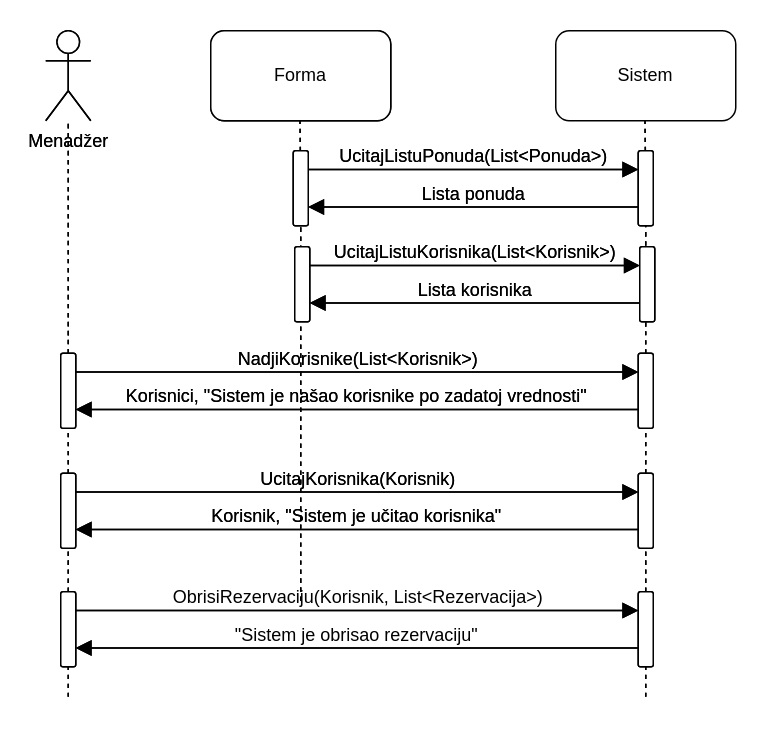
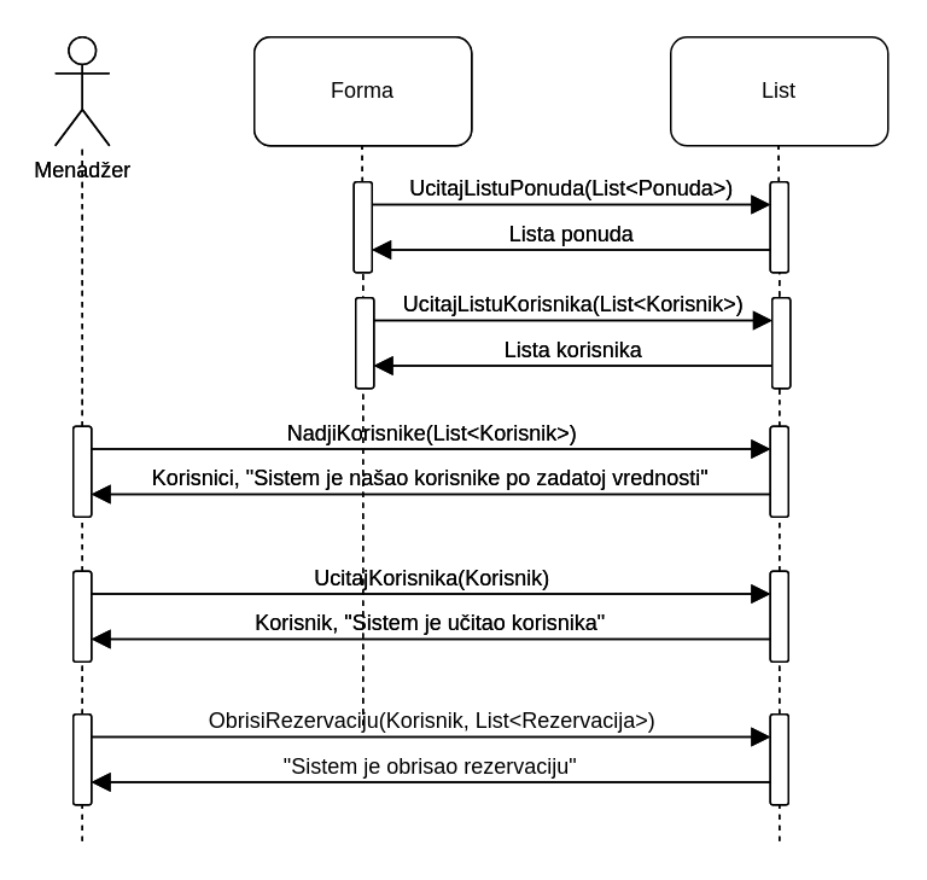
  <mxCell id="0" />
  <mxCell id="1" parent="0" />
  <mxCell id="2" value="Menadžer" style="shape=umlActor;verticalLabelPosition=bottom;verticalAlign=top;html=1;outlineConnect=0;" parent="1" vertex="1"><mxGeometry x="30" y="20" width="30" height="60" as="geometry" /></mxCell>
  <mxCell id="3" value="" style="endArrow=none;dashed=1;html=1;rounded=0;fontSize=12;startSize=8;endSize=8;curved=1;" parent="1" source="23" edge="1"><mxGeometry width="50" height="50" relative="1" as="geometry"><mxPoint x="45" y="500" as="sourcePoint" /><mxPoint x="45" y="80" as="targetPoint" /></mxGeometry></mxCell>
  <mxCell id="4" value="Forma" style="rounded=1;whiteSpace=wrap;html=1;" parent="1" vertex="1"><mxGeometry x="140" y="20" width="120" height="60" as="geometry" /></mxCell>
- <mxCell id="5" value="Sistem" style="rounded=1;whiteSpace=wrap;html=1;" parent="1" vertex="1"><mxGeometry x="370" y="20" width="120" height="60" as="geometry" /></mxCell>
+ <mxCell id="5" value="List" style="rounded=1;whiteSpace=wrap;html=1;" parent="1" vertex="1"><mxGeometry x="370" y="20" width="120" height="60" as="geometry" /></mxCell>
  <mxCell id="6" value="" style="endArrow=none;dashed=1;html=1;rounded=0;fontSize=12;startSize=8;endSize=8;curved=1;" parent="1" source="8" edge="1"><mxGeometry width="50" height="50" relative="1" as="geometry"><mxPoint x="199.5" y="330" as="sourcePoint" /><mxPoint x="199.5" y="80" as="targetPoint" /></mxGeometry></mxCell>
  <mxCell id="7" value="" style="endArrow=none;dashed=1;html=1;rounded=0;fontSize=12;startSize=8;endSize=8;curved=1;" parent="1" source="10" edge="1"><mxGeometry width="50" height="50" relative="1" as="geometry"><mxPoint x="429.5" y="330" as="sourcePoint" /><mxPoint x="429.5" y="80" as="targetPoint" /></mxGeometry></mxCell>
  <mxCell id="8" value="" style="rounded=1;whiteSpace=wrap;html=1;rotation=-90;" parent="1" vertex="1"><mxGeometry x="175" y="120" width="50" height="10" as="geometry" /></mxCell>
  <mxCell id="9" value="" style="endArrow=none;dashed=1;html=1;rounded=0;fontSize=12;startSize=8;endSize=8;curved=1;" parent="1" source="12" target="10" edge="1"><mxGeometry width="50" height="50" relative="1" as="geometry"><mxPoint x="429.5" y="330" as="sourcePoint" /><mxPoint x="429.5" y="80" as="targetPoint" /></mxGeometry></mxCell>
  <mxCell id="10" value="" style="rounded=1;whiteSpace=wrap;html=1;rotation=-90;" parent="1" vertex="1"><mxGeometry x="405" y="120" width="50" height="10" as="geometry" /></mxCell>
  <mxCell id="11" value="" style="endArrow=none;dashed=1;html=1;rounded=0;fontSize=12;startSize=8;endSize=8;curved=1;" parent="1" source="15" target="12" edge="1"><mxGeometry width="50" height="50" relative="1" as="geometry"><mxPoint x="429.5" y="385" as="sourcePoint" /><mxPoint x="430" y="205" as="targetPoint" /></mxGeometry></mxCell>
  <mxCell id="12" value="" style="rounded=1;whiteSpace=wrap;html=1;rotation=-90;" parent="1" vertex="1"><mxGeometry x="405" y="255" width="50" height="10" as="geometry" /></mxCell>
  <mxCell id="13" value="" style="endArrow=none;dashed=1;html=1;rounded=0;fontSize=12;startSize=8;endSize=8;curved=1;entryX=0;entryY=0.5;entryDx=0;entryDy=0;" parent="1" target="8" edge="1"><mxGeometry width="50" height="50" relative="1" as="geometry"><mxPoint x="200" y="400" as="sourcePoint" /><mxPoint x="200" y="310" as="targetPoint" /></mxGeometry></mxCell>
  <mxCell id="14" value="" style="endArrow=none;dashed=1;html=1;rounded=0;fontSize=12;startSize=8;endSize=8;curved=1;exitX=1;exitY=0.5;exitDx=0;exitDy=0;" parent="1" source="27" target="15" edge="1"><mxGeometry width="50" height="50" relative="1" as="geometry"><mxPoint x="430" y="385" as="sourcePoint" /><mxPoint x="430" y="285" as="targetPoint" /></mxGeometry></mxCell>
  <mxCell id="15" value="" style="rounded=1;whiteSpace=wrap;html=1;rotation=-90;" parent="1" vertex="1"><mxGeometry x="405" y="335" width="50" height="10" as="geometry" /></mxCell>
  <mxCell id="16" value="UcitajListuPonuda(List&amp;lt;Ponuda&amp;gt;)" style="html=1;verticalAlign=bottom;labelBackgroundColor=none;endArrow=block;endFill=1;rounded=0;fontSize=12;startSize=8;endSize=8;curved=1;entryX=0.75;entryY=0;entryDx=0;entryDy=0;exitX=0.75;exitY=1;exitDx=0;exitDy=0;" parent="1" source="8" target="10" edge="1"><mxGeometry width="160" relative="1" as="geometry"><mxPoint x="210" y="120" as="sourcePoint" /><mxPoint x="370" y="120" as="targetPoint" /></mxGeometry></mxCell>
  <mxCell id="17" value="Lista ponuda" style="html=1;verticalAlign=bottom;labelBackgroundColor=none;endArrow=block;endFill=1;rounded=0;fontSize=12;startSize=8;endSize=8;curved=1;entryX=0.25;entryY=1;entryDx=0;entryDy=0;exitX=0.25;exitY=0;exitDx=0;exitDy=0;" parent="1" source="10" target="8" edge="1"><mxGeometry width="160" relative="1" as="geometry"><mxPoint x="420" y="130" as="sourcePoint" /><mxPoint x="580" y="130" as="targetPoint" /></mxGeometry></mxCell>
  <mxCell id="18" value="NadjiKorisnike(List&amp;lt;Korisnik&amp;gt;)" style="html=1;verticalAlign=bottom;labelBackgroundColor=none;endArrow=block;endFill=1;rounded=0;fontSize=12;startSize=8;endSize=8;curved=1;entryX=0.75;entryY=0;entryDx=0;entryDy=0;exitX=0.75;exitY=1;exitDx=0;exitDy=0;" parent="1" source="23" target="12" edge="1"><mxGeometry x="0.003" width="160" relative="1" as="geometry"><mxPoint x="205" y="247.5" as="sourcePoint" /><mxPoint x="430" y="254" as="targetPoint" /><mxPoint as="offset" /></mxGeometry></mxCell>
  <mxCell id="19" value="Korisnici, &quot;Sistem je našao korisnike po zadatoj vrednosti&quot;" style="html=1;verticalAlign=bottom;labelBackgroundColor=none;endArrow=block;endFill=1;rounded=0;fontSize=12;startSize=8;endSize=8;curved=1;entryX=0.25;entryY=1;entryDx=0;entryDy=0;exitX=0.25;exitY=0;exitDx=0;exitDy=0;" parent="1" source="12" target="23" edge="1"><mxGeometry x="0.003" width="160" relative="1" as="geometry"><mxPoint x="420" y="275" as="sourcePoint" /><mxPoint x="205" y="272.5" as="targetPoint" /><mxPoint as="offset" /></mxGeometry></mxCell>
  <mxCell id="20" value="UcitajKorisnika(Korisnik)" style="html=1;verticalAlign=bottom;labelBackgroundColor=none;endArrow=block;endFill=1;rounded=0;fontSize=12;startSize=8;endSize=8;curved=1;entryX=0.75;entryY=0;entryDx=0;entryDy=0;exitX=0.75;exitY=1;exitDx=0;exitDy=0;" parent="1" source="25" target="15" edge="1"><mxGeometry width="160" relative="1" as="geometry"><mxPoint x="205" y="327.5" as="sourcePoint" /><mxPoint x="430" y="325" as="targetPoint" /></mxGeometry></mxCell>
  <mxCell id="21" value="Korisnik, &quot;Sistem je učitao korisnika&quot;" style="html=1;verticalAlign=bottom;labelBackgroundColor=none;endArrow=block;endFill=1;rounded=0;fontSize=12;startSize=8;endSize=8;curved=1;entryX=0.25;entryY=1;entryDx=0;entryDy=0;exitX=0.25;exitY=0;exitDx=0;exitDy=0;" parent="1" source="15" target="25" edge="1"><mxGeometry width="160" relative="1" as="geometry"><mxPoint x="420" y="355" as="sourcePoint" /><mxPoint x="205" y="352.5" as="targetPoint" /></mxGeometry></mxCell>
  <mxCell id="22" value="" style="endArrow=none;dashed=1;html=1;rounded=0;fontSize=12;startSize=8;endSize=8;curved=1;" parent="1" source="25" target="23" edge="1"><mxGeometry width="50" height="50" relative="1" as="geometry"><mxPoint x="45" y="425" as="sourcePoint" /><mxPoint x="45" y="135" as="targetPoint" /></mxGeometry></mxCell>
  <mxCell id="23" value="" style="rounded=1;whiteSpace=wrap;html=1;rotation=-90;" parent="1" vertex="1"><mxGeometry x="20" y="255" width="50" height="10" as="geometry" /></mxCell>
  <mxCell id="24" value="" style="endArrow=none;dashed=1;html=1;rounded=0;fontSize=12;startSize=8;endSize=8;curved=1;exitX=1;exitY=0.5;exitDx=0;exitDy=0;" parent="1" source="31" target="25" edge="1"><mxGeometry width="50" height="50" relative="1" as="geometry"><mxPoint x="45" y="385" as="sourcePoint" /><mxPoint x="45" y="285" as="targetPoint" /></mxGeometry></mxCell>
  <mxCell id="25" value="" style="rounded=1;whiteSpace=wrap;html=1;rotation=-90;" parent="1" vertex="1"><mxGeometry x="20" y="335" width="50" height="10" as="geometry" /></mxCell>
  <mxCell id="26" value="" style="endArrow=none;dashed=1;html=1;rounded=0;fontSize=12;startSize=8;endSize=8;curved=1;" parent="1" target="27" edge="1"><mxGeometry width="50" height="50" relative="1" as="geometry"><mxPoint x="430" y="464" as="sourcePoint" /><mxPoint x="430" y="364" as="targetPoint" /></mxGeometry></mxCell>
  <mxCell id="27" value="" style="rounded=1;whiteSpace=wrap;html=1;rotation=-90;" parent="1" vertex="1"><mxGeometry x="405" y="414" width="50" height="10" as="geometry" /></mxCell>
  <mxCell id="28" value="ObrisiRezervaciju(Korisnik, List&amp;lt;Rezervacija&amp;gt;)" style="html=1;verticalAlign=bottom;labelBackgroundColor=none;endArrow=block;endFill=1;rounded=0;fontSize=12;startSize=8;endSize=8;curved=1;entryX=0.75;entryY=0;entryDx=0;entryDy=0;exitX=0.75;exitY=1;exitDx=0;exitDy=0;" parent="1" source="31" target="27" edge="1"><mxGeometry width="160" relative="1" as="geometry"><mxPoint x="205" y="406.5" as="sourcePoint" /><mxPoint x="430" y="404" as="targetPoint" /></mxGeometry></mxCell>
  <mxCell id="29" value="&quot;Sistem je obrisao rezervaciju&quot;" style="html=1;verticalAlign=bottom;labelBackgroundColor=none;endArrow=block;endFill=1;rounded=0;fontSize=12;startSize=8;endSize=8;curved=1;entryX=0.25;entryY=1;entryDx=0;entryDy=0;exitX=0.25;exitY=0;exitDx=0;exitDy=0;" parent="1" source="27" target="31" edge="1"><mxGeometry width="160" relative="1" as="geometry"><mxPoint x="420" y="434" as="sourcePoint" /><mxPoint x="205" y="431.5" as="targetPoint" /></mxGeometry></mxCell>
  <mxCell id="30" value="" style="endArrow=none;dashed=1;html=1;rounded=0;fontSize=12;startSize=8;endSize=8;curved=1;" parent="1" target="31" edge="1"><mxGeometry width="50" height="50" relative="1" as="geometry"><mxPoint x="45" y="464" as="sourcePoint" /><mxPoint x="45" y="364" as="targetPoint" /></mxGeometry></mxCell>
  <mxCell id="31" value="" style="rounded=1;whiteSpace=wrap;html=1;rotation=-90;" parent="1" vertex="1"><mxGeometry x="20" y="414" width="50" height="10" as="geometry" /></mxCell>
  <mxCell id="32" value="" style="rounded=1;whiteSpace=wrap;html=1;rotation=-90;" parent="1" vertex="1"><mxGeometry x="176" y="184" width="50" height="10" as="geometry" /></mxCell>
  <mxCell id="33" value="" style="rounded=1;whiteSpace=wrap;html=1;rotation=-90;" parent="1" vertex="1"><mxGeometry x="406" y="184" width="50" height="10" as="geometry" /></mxCell>
  <mxCell id="34" value="UcitajListuKorisnika(List&amp;lt;Korisnik&amp;gt;)" style="html=1;verticalAlign=bottom;labelBackgroundColor=none;endArrow=block;endFill=1;rounded=0;fontSize=12;startSize=8;endSize=8;curved=1;entryX=0.75;entryY=0;entryDx=0;entryDy=0;exitX=0.75;exitY=1;exitDx=0;exitDy=0;" parent="1" source="32" target="33" edge="1"><mxGeometry width="160" relative="1" as="geometry"><mxPoint x="211" y="184" as="sourcePoint" /><mxPoint x="371" y="184" as="targetPoint" /></mxGeometry></mxCell>
  <mxCell id="35" value="Lista korisnika" style="html=1;verticalAlign=bottom;labelBackgroundColor=none;endArrow=block;endFill=1;rounded=0;fontSize=12;startSize=8;endSize=8;curved=1;entryX=0.25;entryY=1;entryDx=0;entryDy=0;exitX=0.25;exitY=0;exitDx=0;exitDy=0;" parent="1" source="33" target="32" edge="1"><mxGeometry width="160" relative="1" as="geometry"><mxPoint x="421" y="194" as="sourcePoint" /><mxPoint x="581" y="194" as="targetPoint" /></mxGeometry></mxCell>
  <mxCell id="36" value="Menadžer" style="shape=umlActor;verticalLabelPosition=bottom;verticalAlign=top;html=1;outlineConnect=0;" parent="1" vertex="1"><mxGeometry x="30" y="20" width="30" height="60" as="geometry" /></mxCell>
  <mxCell id="37" value="" style="endArrow=none;dashed=1;html=1;rounded=0;fontSize=12;startSize=8;endSize=8;curved=1;" parent="1" source="56" edge="1"><mxGeometry width="50" height="50" relative="1" as="geometry"><mxPoint x="45" y="500" as="sourcePoint" /><mxPoint x="45" y="80" as="targetPoint" /></mxGeometry></mxCell>
  <mxCell id="38" value="Forma" style="rounded=1;whiteSpace=wrap;html=1;" parent="1" vertex="1"><mxGeometry x="140" y="20" width="120" height="60" as="geometry" /></mxCell>
  <mxCell id="39" value="" style="endArrow=none;dashed=1;html=1;rounded=0;fontSize=12;startSize=8;endSize=8;curved=1;" parent="1" source="41" edge="1"><mxGeometry width="50" height="50" relative="1" as="geometry"><mxPoint x="199.5" y="330" as="sourcePoint" /><mxPoint x="199.5" y="80" as="targetPoint" /></mxGeometry></mxCell>
  <mxCell id="40" value="" style="endArrow=none;dashed=1;html=1;rounded=0;fontSize=12;startSize=8;endSize=8;curved=1;" parent="1" source="43" edge="1"><mxGeometry width="50" height="50" relative="1" as="geometry"><mxPoint x="429.5" y="330" as="sourcePoint" /><mxPoint x="429.5" y="80" as="targetPoint" /></mxGeometry></mxCell>
  <mxCell id="41" value="" style="rounded=1;whiteSpace=wrap;html=1;rotation=-90;" parent="1" vertex="1"><mxGeometry x="175" y="120" width="50" height="10" as="geometry" /></mxCell>
  <mxCell id="42" value="" style="endArrow=none;dashed=1;html=1;rounded=0;fontSize=12;startSize=8;endSize=8;curved=1;" parent="1" source="45" target="43" edge="1"><mxGeometry width="50" height="50" relative="1" as="geometry"><mxPoint x="429.5" y="330" as="sourcePoint" /><mxPoint x="429.5" y="80" as="targetPoint" /></mxGeometry></mxCell>
  <mxCell id="43" value="" style="rounded=1;whiteSpace=wrap;html=1;rotation=-90;" parent="1" vertex="1"><mxGeometry x="405" y="120" width="50" height="10" as="geometry" /></mxCell>
  <mxCell id="44" value="" style="endArrow=none;dashed=1;html=1;rounded=0;fontSize=12;startSize=8;endSize=8;curved=1;" parent="1" source="48" target="45" edge="1"><mxGeometry width="50" height="50" relative="1" as="geometry"><mxPoint x="429.5" y="385" as="sourcePoint" /><mxPoint x="430" y="205" as="targetPoint" /></mxGeometry></mxCell>
  <mxCell id="45" value="" style="rounded=1;whiteSpace=wrap;html=1;rotation=-90;" parent="1" vertex="1"><mxGeometry x="405" y="255" width="50" height="10" as="geometry" /></mxCell>
  <mxCell id="46" value="" style="endArrow=none;dashed=1;html=1;rounded=0;fontSize=12;startSize=8;endSize=8;curved=1;entryX=0;entryY=0.5;entryDx=0;entryDy=0;" parent="1" target="41" edge="1"><mxGeometry width="50" height="50" relative="1" as="geometry"><mxPoint x="200" y="400" as="sourcePoint" /><mxPoint x="200" y="310" as="targetPoint" /></mxGeometry></mxCell>
  <mxCell id="47" value="" style="endArrow=none;dashed=1;html=1;rounded=0;fontSize=12;startSize=8;endSize=8;curved=1;exitX=1;exitY=0.5;exitDx=0;exitDy=0;" parent="1" source="60" target="48" edge="1"><mxGeometry width="50" height="50" relative="1" as="geometry"><mxPoint x="430" y="385" as="sourcePoint" /><mxPoint x="430" y="285" as="targetPoint" /></mxGeometry></mxCell>
  <mxCell id="48" value="" style="rounded=1;whiteSpace=wrap;html=1;rotation=-90;" parent="1" vertex="1"><mxGeometry x="405" y="335" width="50" height="10" as="geometry" /></mxCell>
  <mxCell id="49" value="UcitajListuPonuda(List&amp;lt;Ponuda&amp;gt;)" style="html=1;verticalAlign=bottom;labelBackgroundColor=none;endArrow=block;endFill=1;rounded=0;fontSize=12;startSize=8;endSize=8;curved=1;entryX=0.75;entryY=0;entryDx=0;entryDy=0;exitX=0.75;exitY=1;exitDx=0;exitDy=0;" parent="1" source="41" target="43" edge="1"><mxGeometry width="160" relative="1" as="geometry"><mxPoint x="210" y="120" as="sourcePoint" /><mxPoint x="370" y="120" as="targetPoint" /></mxGeometry></mxCell>
  <mxCell id="50" value="Lista ponuda" style="html=1;verticalAlign=bottom;labelBackgroundColor=none;endArrow=block;endFill=1;rounded=0;fontSize=12;startSize=8;endSize=8;curved=1;entryX=0.25;entryY=1;entryDx=0;entryDy=0;exitX=0.25;exitY=0;exitDx=0;exitDy=0;" parent="1" source="43" target="41" edge="1"><mxGeometry width="160" relative="1" as="geometry"><mxPoint x="420" y="130" as="sourcePoint" /><mxPoint x="580" y="130" as="targetPoint" /></mxGeometry></mxCell>
  <mxCell id="51" value="NadjiKorisnike(List&amp;lt;Korisnik&amp;gt;)" style="html=1;verticalAlign=bottom;labelBackgroundColor=none;endArrow=block;endFill=1;rounded=0;fontSize=12;startSize=8;endSize=8;curved=1;entryX=0.75;entryY=0;entryDx=0;entryDy=0;exitX=0.75;exitY=1;exitDx=0;exitDy=0;" parent="1" source="56" target="45" edge="1"><mxGeometry x="0.003" width="160" relative="1" as="geometry"><mxPoint x="205" y="247.5" as="sourcePoint" /><mxPoint x="430" y="254" as="targetPoint" /><mxPoint as="offset" /></mxGeometry></mxCell>
  <mxCell id="52" value="Korisnici, &quot;Sistem je našao korisnike po zadatoj vrednosti&quot;" style="html=1;verticalAlign=bottom;labelBackgroundColor=none;endArrow=block;endFill=1;rounded=0;fontSize=12;startSize=8;endSize=8;curved=1;entryX=0.25;entryY=1;entryDx=0;entryDy=0;exitX=0.25;exitY=0;exitDx=0;exitDy=0;" parent="1" source="45" target="56" edge="1"><mxGeometry x="0.003" width="160" relative="1" as="geometry"><mxPoint x="420" y="275" as="sourcePoint" /><mxPoint x="205" y="272.5" as="targetPoint" /><mxPoint as="offset" /></mxGeometry></mxCell>
  <mxCell id="53" value="UcitajKorisnika(Korisnik)" style="html=1;verticalAlign=bottom;labelBackgroundColor=none;endArrow=block;endFill=1;rounded=0;fontSize=12;startSize=8;endSize=8;curved=1;entryX=0.75;entryY=0;entryDx=0;entryDy=0;exitX=0.75;exitY=1;exitDx=0;exitDy=0;" parent="1" source="58" target="48" edge="1"><mxGeometry width="160" relative="1" as="geometry"><mxPoint x="205" y="327.5" as="sourcePoint" /><mxPoint x="430" y="325" as="targetPoint" /></mxGeometry></mxCell>
  <mxCell id="54" value="Korisnik, &quot;Sistem je učitao korisnika&quot;" style="html=1;verticalAlign=bottom;labelBackgroundColor=none;endArrow=block;endFill=1;rounded=0;fontSize=12;startSize=8;endSize=8;curved=1;entryX=0.25;entryY=1;entryDx=0;entryDy=0;exitX=0.25;exitY=0;exitDx=0;exitDy=0;" parent="1" source="48" target="58" edge="1"><mxGeometry width="160" relative="1" as="geometry"><mxPoint x="420" y="355" as="sourcePoint" /><mxPoint x="205" y="352.5" as="targetPoint" /></mxGeometry></mxCell>
  <mxCell id="55" value="" style="endArrow=none;dashed=1;html=1;rounded=0;fontSize=12;startSize=8;endSize=8;curved=1;" parent="1" source="58" target="56" edge="1"><mxGeometry width="50" height="50" relative="1" as="geometry"><mxPoint x="45" y="425" as="sourcePoint" /><mxPoint x="45" y="135" as="targetPoint" /></mxGeometry></mxCell>
  <mxCell id="56" value="" style="rounded=1;whiteSpace=wrap;html=1;rotation=-90;" parent="1" vertex="1"><mxGeometry x="20" y="255" width="50" height="10" as="geometry" /></mxCell>
  <mxCell id="57" value="" style="endArrow=none;dashed=1;html=1;rounded=0;fontSize=12;startSize=8;endSize=8;curved=1;exitX=1;exitY=0.5;exitDx=0;exitDy=0;" parent="1" source="64" target="58" edge="1"><mxGeometry width="50" height="50" relative="1" as="geometry"><mxPoint x="45" y="385" as="sourcePoint" /><mxPoint x="45" y="285" as="targetPoint" /></mxGeometry></mxCell>
  <mxCell id="58" value="" style="rounded=1;whiteSpace=wrap;html=1;rotation=-90;" parent="1" vertex="1"><mxGeometry x="20" y="335" width="50" height="10" as="geometry" /></mxCell>
  <mxCell id="59" value="" style="endArrow=none;dashed=1;html=1;rounded=0;fontSize=12;startSize=8;endSize=8;curved=1;" parent="1" target="60" edge="1"><mxGeometry width="50" height="50" relative="1" as="geometry"><mxPoint x="430" y="464" as="sourcePoint" /><mxPoint x="430" y="364" as="targetPoint" /></mxGeometry></mxCell>
  <mxCell id="60" value="" style="rounded=1;whiteSpace=wrap;html=1;rotation=-90;" parent="1" vertex="1"><mxGeometry x="405" y="414" width="50" height="10" as="geometry" /></mxCell>
  <mxCell id="61" value="" style="html=1;verticalAlign=bottom;labelBackgroundColor=none;endArrow=block;endFill=1;rounded=0;fontSize=12;startSize=8;endSize=8;curved=1;entryX=0.75;entryY=0;entryDx=0;entryDy=0;exitX=0.75;exitY=1;exitDx=0;exitDy=0;" parent="1" source="64" target="60" edge="1"><mxGeometry width="160" relative="1" as="geometry"><mxPoint x="205" y="406.5" as="sourcePoint" /><mxPoint x="430" y="404" as="targetPoint" /></mxGeometry></mxCell>
  <mxCell id="62" value="" style="html=1;verticalAlign=bottom;labelBackgroundColor=none;endArrow=block;endFill=1;rounded=0;fontSize=12;startSize=8;endSize=8;curved=1;entryX=0.25;entryY=1;entryDx=0;entryDy=0;exitX=0.25;exitY=0;exitDx=0;exitDy=0;" parent="1" source="60" target="64" edge="1"><mxGeometry width="160" relative="1" as="geometry"><mxPoint x="420" y="434" as="sourcePoint" /><mxPoint x="205" y="431.5" as="targetPoint" /></mxGeometry></mxCell>
  <mxCell id="63" value="" style="endArrow=none;dashed=1;html=1;rounded=0;fontSize=12;startSize=8;endSize=8;curved=1;" parent="1" target="64" edge="1"><mxGeometry width="50" height="50" relative="1" as="geometry"><mxPoint x="45" y="464" as="sourcePoint" /><mxPoint x="45" y="364" as="targetPoint" /></mxGeometry></mxCell>
  <mxCell id="64" value="" style="rounded=1;whiteSpace=wrap;html=1;rotation=-90;" parent="1" vertex="1"><mxGeometry x="20" y="414" width="50" height="10" as="geometry" /></mxCell>
  <mxCell id="65" value="" style="rounded=1;whiteSpace=wrap;html=1;rotation=-90;" parent="1" vertex="1"><mxGeometry x="176" y="184" width="50" height="10" as="geometry" /></mxCell>
  <mxCell id="66" value="" style="rounded=1;whiteSpace=wrap;html=1;rotation=-90;" parent="1" vertex="1"><mxGeometry x="406" y="184" width="50" height="10" as="geometry" /></mxCell>
  <mxCell id="67" value="UcitajListuKorisnika(List&amp;lt;Korisnik&amp;gt;)" style="html=1;verticalAlign=bottom;labelBackgroundColor=none;endArrow=block;endFill=1;rounded=0;fontSize=12;startSize=8;endSize=8;curved=1;entryX=0.75;entryY=0;entryDx=0;entryDy=0;exitX=0.75;exitY=1;exitDx=0;exitDy=0;" parent="1" source="65" target="66" edge="1"><mxGeometry width="160" relative="1" as="geometry"><mxPoint x="211" y="184" as="sourcePoint" /><mxPoint x="371" y="184" as="targetPoint" /></mxGeometry></mxCell>
  <mxCell id="68" value="Lista korisnika" style="html=1;verticalAlign=bottom;labelBackgroundColor=none;endArrow=block;endFill=1;rounded=0;fontSize=12;startSize=8;endSize=8;curved=1;entryX=0.25;entryY=1;entryDx=0;entryDy=0;exitX=0.25;exitY=0;exitDx=0;exitDy=0;" parent="1" source="66" target="65" edge="1"><mxGeometry width="160" relative="1" as="geometry"><mxPoint x="421" y="194" as="sourcePoint" /><mxPoint x="581" y="194" as="targetPoint" /></mxGeometry></mxCell>
